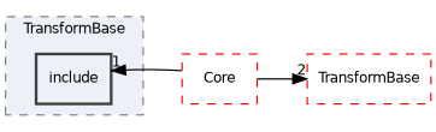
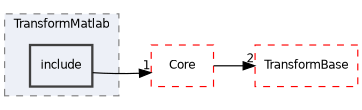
  digraph {
    compound=true
    rankdir=LR
    node [color=red fillcolor="#edf0f7" fontname=Helvetica fontsize=10 shape=box style="dashed,"]
    edge [fontname=Helvetica fontsize=10 labeldistance=1.5 labelfontname=Helvetica labelfontsize=10]
    n1 [color=grey25 label=include style="filled,bold,"]
    n2 [label=Core]
    n3 [label=TransformBase]
    subgraph cluster_1 {
      bgcolor="#edf0f7"
      fontname=Helvetica
      fontsize=10
-     label=TransformBase
+     label=TransformMatlab
      pencolor=grey50
      style="filled,dashed,"
      n1
    }
-   n2 -> n1 [headlabel=1]
+   n1 -> n2 [headlabel=1]
    n2 -> n3 [headlabel=2]
  }
